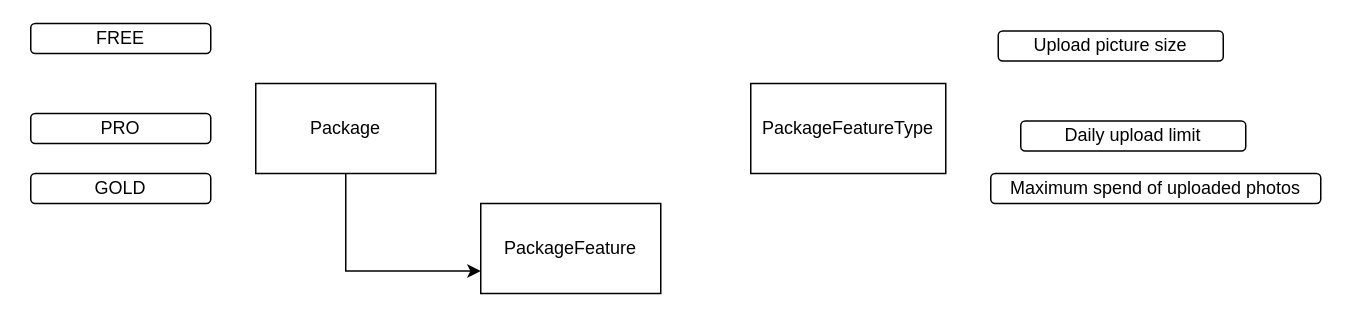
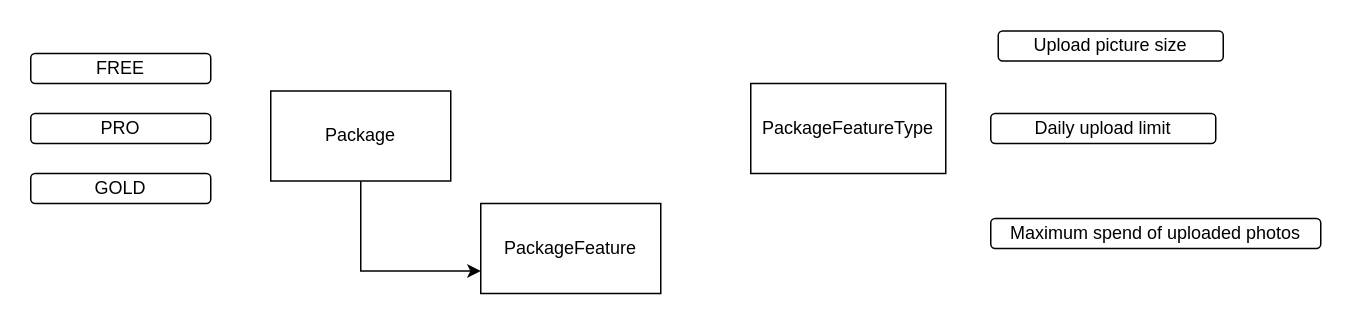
  <mxCell id="0" />
  <mxCell id="1" parent="0" />
  <mxCell id="2" style="edgeStyle=orthogonalEdgeStyle;rounded=0;orthogonalLoop=1;jettySize=auto;html=1;exitX=0.5;exitY=1;exitDx=0;exitDy=0;entryX=0;entryY=0.75;entryDx=0;entryDy=0;" edge="1" parent="1" source="3" target="5"><mxGeometry relative="1" as="geometry" /></mxCell>
- <mxCell id="3" value="Package" style="rounded=0;whiteSpace=wrap;html=1;" vertex="1" parent="1"><mxGeometry x="170" y="55" width="120" height="60" as="geometry" /></mxCell>
+ <mxCell id="3" value="Package" style="rounded=0;whiteSpace=wrap;html=1;" vertex="1" parent="1"><mxGeometry x="180" y="60" width="120" height="60" as="geometry" /></mxCell>
  <mxCell id="4" value="PackageFeatureType" style="rounded=0;whiteSpace=wrap;html=1;" vertex="1" parent="1"><mxGeometry x="500" y="55" width="130" height="60" as="geometry" /></mxCell>
  <mxCell id="5" value="PackageFeature" style="rounded=0;whiteSpace=wrap;html=1;" vertex="1" parent="1"><mxGeometry x="320" y="135" width="120" height="60" as="geometry" /></mxCell>
  <mxCell id="6" style="edgeStyle=orthogonalEdgeStyle;rounded=0;orthogonalLoop=1;jettySize=auto;html=1;exitX=0.5;exitY=1;exitDx=0;exitDy=0;" edge="1" parent="1" source="4" target="4"><mxGeometry relative="1" as="geometry" /></mxCell>
  <mxCell id="7" value="Upload picture size" style="rounded=1;whiteSpace=wrap;html=1;" vertex="1" parent="1"><mxGeometry x="665" y="20" width="150" height="20" as="geometry" /></mxCell>
- <mxCell id="8" value="Daily upload limit" style="rounded=1;whiteSpace=wrap;html=1;" vertex="1" parent="1"><mxGeometry x="680" y="80" width="150" height="20" as="geometry" /></mxCell>
- <mxCell id="9" value="Maximum spend of uploaded photos" style="rounded=1;whiteSpace=wrap;html=1;" vertex="1" parent="1"><mxGeometry x="660" y="115" width="220" height="20" as="geometry" /></mxCell>
+ <mxCell id="8" value="Daily upload limit" style="rounded=1;whiteSpace=wrap;html=1;" vertex="1" parent="1"><mxGeometry x="660" y="75" width="150" height="20" as="geometry" /></mxCell>
+ <mxCell id="9" value="Maximum spend of uploaded photos" style="rounded=1;whiteSpace=wrap;html=1;" vertex="1" parent="1"><mxGeometry x="660" y="145" width="220" height="20" as="geometry" /></mxCell>
  <mxCell id="10" value="GOLD" style="rounded=1;whiteSpace=wrap;html=1;" vertex="1" parent="1"><mxGeometry x="20" y="115" width="120" height="20" as="geometry" /></mxCell>
  <mxCell id="11" value="PRO" style="rounded=1;whiteSpace=wrap;html=1;" vertex="1" parent="1"><mxGeometry x="20" y="75" width="120" height="20" as="geometry" /></mxCell>
- <mxCell id="12" value="FREE" style="rounded=1;whiteSpace=wrap;html=1;" vertex="1" parent="1"><mxGeometry x="20" y="15" width="120" height="20" as="geometry" /></mxCell>
+ <mxCell id="12" value="FREE" style="rounded=1;whiteSpace=wrap;html=1;" vertex="1" parent="1"><mxGeometry x="20" y="35" width="120" height="20" as="geometry" /></mxCell>
